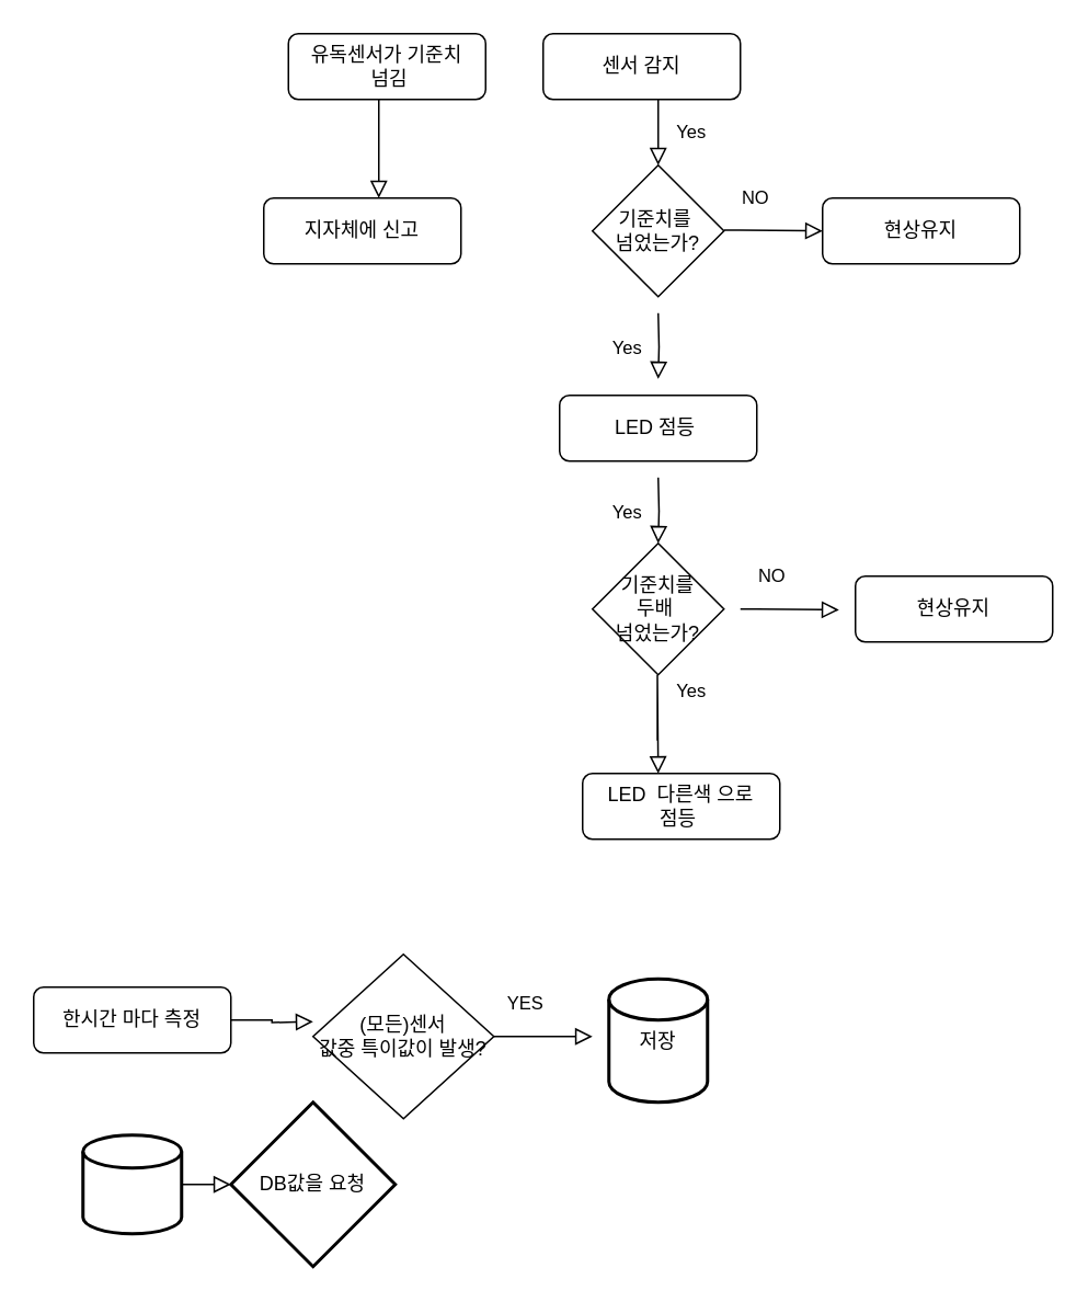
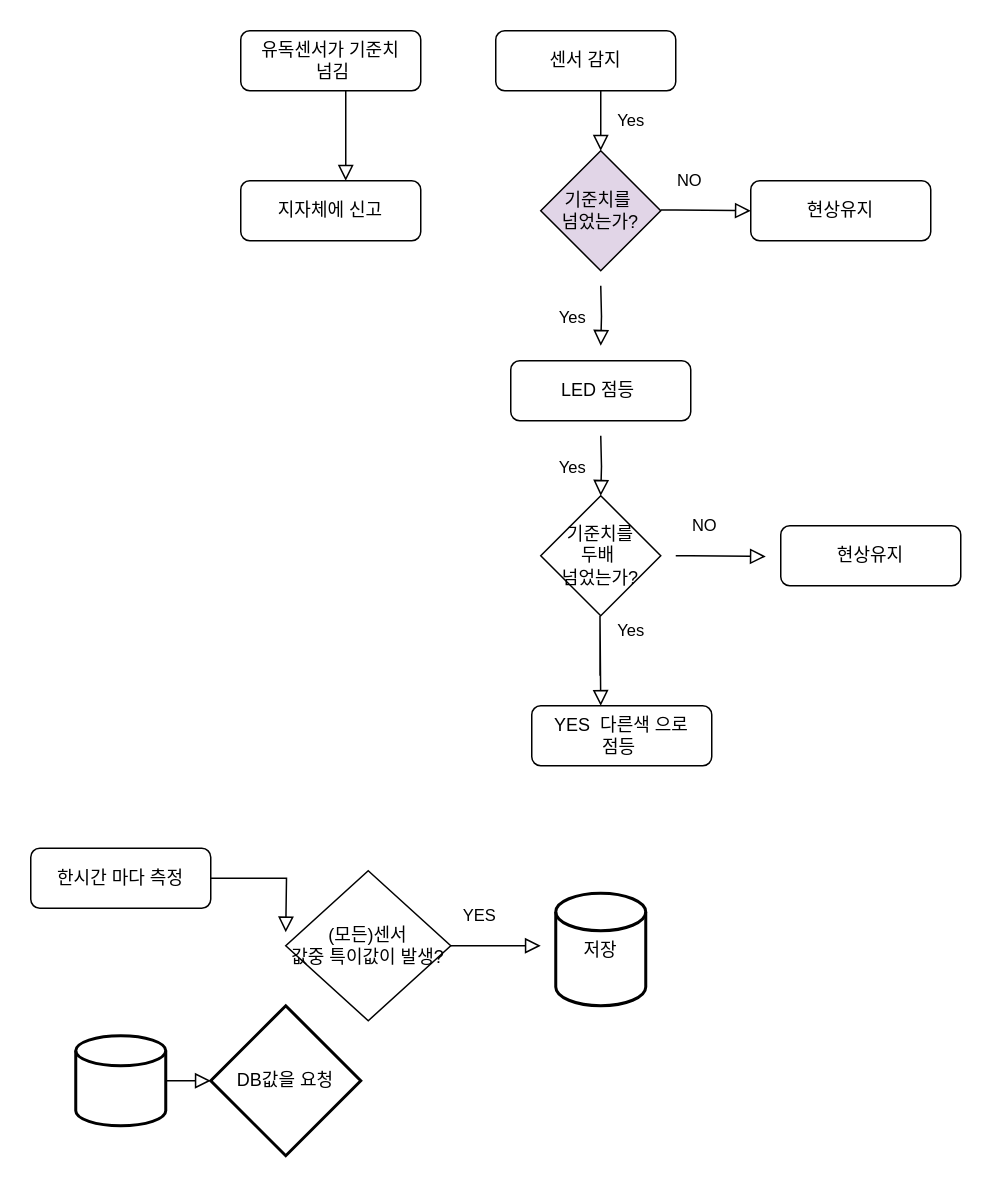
  <mxCell id="0" />
  <mxCell id="1" parent="0" />
  <mxCell id="2" value="" style="rounded=0;html=1;jettySize=auto;orthogonalLoop=1;fontSize=11;endArrow=block;endFill=0;endSize=8;strokeWidth=1;shadow=0;labelBackgroundColor=none;edgeStyle=orthogonalEdgeStyle;" parent="1" source="3" edge="1"><mxGeometry relative="1" as="geometry"><mxPoint x="230" y="120" as="targetPoint" /><Array as="points"><mxPoint x="230" y="90" /><mxPoint x="230" y="90" /></Array></mxGeometry></mxCell>
- <mxCell id="3" value="유독센서가 기준치&lt;br&gt;&amp;nbsp;넘김" style="rounded=1;whiteSpace=wrap;html=1;fontSize=12;glass=0;strokeWidth=1;shadow=0;" parent="1" vertex="1"><mxGeometry x="175" y="20" width="120" height="40" as="geometry" /></mxCell>
+ <mxCell id="3" value="유독센서가 기준치&lt;br&gt;&amp;nbsp;넘김" style="rounded=1;whiteSpace=wrap;html=1;fontSize=12;glass=0;strokeWidth=1;shadow=0;" parent="1" vertex="1"><mxGeometry x="160" y="20" width="120" height="40" as="geometry" /></mxCell>
  <mxCell id="4" value="Yes" style="rounded=0;html=1;jettySize=auto;orthogonalLoop=1;fontSize=11;endArrow=block;endFill=0;endSize=8;strokeWidth=1;shadow=0;labelBackgroundColor=none;edgeStyle=orthogonalEdgeStyle;" parent="1" edge="1"><mxGeometry y="20" relative="1" as="geometry"><mxPoint as="offset" /><mxPoint x="400" y="60" as="sourcePoint" /><mxPoint x="400" y="100" as="targetPoint" /><Array as="points"><mxPoint x="400" y="100" /><mxPoint x="400" y="100" /></Array></mxGeometry></mxCell>
  <mxCell id="5" value="LED 점등&amp;nbsp;" style="rounded=1;whiteSpace=wrap;html=1;fontSize=12;glass=0;strokeWidth=1;shadow=0;" parent="1" vertex="1"><mxGeometry x="340" y="240" width="120" height="40" as="geometry" /></mxCell>
  <mxCell id="6" value="지자체에 신고" style="rounded=1;whiteSpace=wrap;html=1;fontSize=12;glass=0;strokeWidth=1;shadow=0;" parent="1" vertex="1"><mxGeometry x="160" y="120" width="120" height="40" as="geometry" /></mxCell>
  <mxCell id="7" value="센서 감지" style="rounded=1;whiteSpace=wrap;html=1;fontSize=12;glass=0;strokeWidth=1;shadow=0;" parent="1" vertex="1"><mxGeometry x="330" y="20" width="120" height="40" as="geometry" /></mxCell>
- <mxCell id="8" value="기준치를&amp;nbsp;&lt;br&gt;넘었는가?" style="rhombus;whiteSpace=wrap;html=1;" vertex="1" parent="1"><mxGeometry x="360" y="100" width="80" height="80" as="geometry" /></mxCell>
+ <mxCell id="8" value="기준치를&amp;nbsp;&lt;br&gt;넘었는가?" style="rhombus;whiteSpace=wrap;html=1;fillColor=#e1d5e7;" vertex="1" parent="1"><mxGeometry x="360" y="100" width="80" height="80" as="geometry" /></mxCell>
  <mxCell id="9" value="Yes" style="rounded=0;html=1;jettySize=auto;orthogonalLoop=1;fontSize=11;endArrow=block;endFill=0;endSize=8;strokeWidth=1;shadow=0;labelBackgroundColor=none;edgeStyle=orthogonalEdgeStyle;" edge="1" parent="1"><mxGeometry y="20" relative="1" as="geometry"><mxPoint as="offset" /><mxPoint x="400" y="190" as="sourcePoint" /><mxPoint x="400" y="230" as="targetPoint" /></mxGeometry></mxCell>
  <mxCell id="10" value="NO" style="rounded=0;html=1;jettySize=auto;orthogonalLoop=1;fontSize=11;endArrow=block;endFill=0;endSize=8;strokeWidth=1;shadow=0;labelBackgroundColor=none;edgeStyle=orthogonalEdgeStyle;" edge="1" parent="1"><mxGeometry x="-0.375" y="20" relative="1" as="geometry"><mxPoint as="offset" /><mxPoint x="440" y="139.5" as="sourcePoint" /><mxPoint x="500" y="140" as="targetPoint" /><Array as="points"><mxPoint x="450" y="139.5" /></Array></mxGeometry></mxCell>
  <mxCell id="11" value="현상유지" style="rounded=1;whiteSpace=wrap;html=1;fontSize=12;glass=0;strokeWidth=1;shadow=0;" vertex="1" parent="1"><mxGeometry x="500" y="120" width="120" height="40" as="geometry" /></mxCell>
  <mxCell id="12" value="기준치를&lt;br&gt;두배&amp;nbsp;&lt;br&gt;넘었는가?" style="rhombus;whiteSpace=wrap;html=1;" vertex="1" parent="1"><mxGeometry x="360" y="330" width="80" height="80" as="geometry" /></mxCell>
  <mxCell id="13" value="Yes" style="rounded=0;html=1;jettySize=auto;orthogonalLoop=1;fontSize=11;endArrow=block;endFill=0;endSize=8;strokeWidth=1;shadow=0;labelBackgroundColor=none;edgeStyle=orthogonalEdgeStyle;" edge="1" parent="1"><mxGeometry y="20" relative="1" as="geometry"><mxPoint as="offset" /><mxPoint x="400" y="290" as="sourcePoint" /><mxPoint x="400" y="330" as="targetPoint" /></mxGeometry></mxCell>
  <mxCell id="14" value="Yes" style="rounded=0;html=1;jettySize=auto;orthogonalLoop=1;fontSize=11;endArrow=block;endFill=0;endSize=8;strokeWidth=1;shadow=0;labelBackgroundColor=none;edgeStyle=orthogonalEdgeStyle;" edge="1" parent="1"><mxGeometry y="20" relative="1" as="geometry"><mxPoint as="offset" /><mxPoint x="399.5" y="450" as="sourcePoint" /><mxPoint x="400" y="470" as="targetPoint" /><Array as="points"><mxPoint x="399.5" y="410" /><mxPoint x="399.5" y="410" /></Array></mxGeometry></mxCell>
- <mxCell id="15" value="LED&amp;nbsp; 다른색 으로 &lt;br&gt;점등&amp;nbsp;" style="rounded=1;whiteSpace=wrap;html=1;fontSize=12;glass=0;strokeWidth=1;shadow=0;" vertex="1" parent="1"><mxGeometry x="354" y="470" width="120" height="40" as="geometry" /></mxCell>
+ <mxCell id="15" value="YES&amp;nbsp; 다른색 으로 &lt;br&gt;점등&amp;nbsp;" style="rounded=1;whiteSpace=wrap;html=1;fontSize=12;glass=0;strokeWidth=1;shadow=0;" vertex="1" parent="1"><mxGeometry x="354" y="470" width="120" height="40" as="geometry" /></mxCell>
  <mxCell id="16" value="NO" style="rounded=0;html=1;jettySize=auto;orthogonalLoop=1;fontSize=11;endArrow=block;endFill=0;endSize=8;strokeWidth=1;shadow=0;labelBackgroundColor=none;edgeStyle=orthogonalEdgeStyle;" edge="1" parent="1"><mxGeometry x="-0.375" y="20" relative="1" as="geometry"><mxPoint as="offset" /><mxPoint x="450" y="370" as="sourcePoint" /><mxPoint x="510" y="370.5" as="targetPoint" /><Array as="points"><mxPoint x="460" y="370" /></Array></mxGeometry></mxCell>
  <mxCell id="17" value="현상유지" style="rounded=1;whiteSpace=wrap;html=1;fontSize=12;glass=0;strokeWidth=1;shadow=0;" vertex="1" parent="1"><mxGeometry x="520" y="350" width="120" height="40" as="geometry" /></mxCell>
- <mxCell id="18" value="한시간 마다 측정" style="rounded=1;whiteSpace=wrap;html=1;fontSize=12;glass=0;strokeWidth=1;shadow=0;" vertex="1" parent="1"><mxGeometry x="20" y="600" width="120" height="40" as="geometry" /></mxCell>
+ <mxCell id="18" value="한시간 마다 측정" style="rounded=1;whiteSpace=wrap;html=1;fontSize=12;glass=0;strokeWidth=1;shadow=0;" vertex="1" parent="1"><mxGeometry x="20" y="565" width="120" height="40" as="geometry" /></mxCell>
  <mxCell id="19" value="" style="rounded=0;html=1;jettySize=auto;orthogonalLoop=1;fontSize=11;endArrow=block;endFill=0;endSize=8;strokeWidth=1;shadow=0;labelBackgroundColor=none;edgeStyle=orthogonalEdgeStyle;exitX=1;exitY=0.5;exitDx=0;exitDy=0;" edge="1" parent="1" source="18"><mxGeometry x="-0.375" y="20" relative="1" as="geometry"><mxPoint as="offset" /><mxPoint x="160" y="620" as="sourcePoint" /><mxPoint x="190" y="621" as="targetPoint" /><Array as="points" /></mxGeometry></mxCell>
  <mxCell id="20" value="(모든)센서&lt;br&gt;값중 특이값이 발생?" style="rhombus;whiteSpace=wrap;html=1;" vertex="1" parent="1"><mxGeometry x="190" y="580" width="110" height="100" as="geometry" /></mxCell>
  <mxCell id="21" value="YES" style="rounded=0;html=1;jettySize=auto;orthogonalLoop=1;fontSize=11;endArrow=block;endFill=0;endSize=8;strokeWidth=1;shadow=0;labelBackgroundColor=none;edgeStyle=orthogonalEdgeStyle;exitX=1;exitY=0.5;exitDx=0;exitDy=0;" edge="1" parent="1" source="20"><mxGeometry x="-0.375" y="20" relative="1" as="geometry"><mxPoint as="offset" /><mxPoint x="320" y="620" as="sourcePoint" /><mxPoint x="360" y="630" as="targetPoint" /><Array as="points"><mxPoint x="340" y="630" /><mxPoint x="340" y="630" /></Array></mxGeometry></mxCell>
  <mxCell id="22" value="저장" style="strokeWidth=2;html=1;shape=mxgraph.flowchart.database;whiteSpace=wrap;" vertex="1" parent="1"><mxGeometry x="370" y="595" width="60" height="75" as="geometry" /></mxCell>
  <mxCell id="23" value="" style="strokeWidth=2;html=1;shape=mxgraph.flowchart.database;whiteSpace=wrap;" vertex="1" parent="1"><mxGeometry x="50" y="690" width="60" height="60" as="geometry" /></mxCell>
  <mxCell id="24" value="DB값을 요청" style="strokeWidth=2;html=1;shape=mxgraph.flowchart.decision;whiteSpace=wrap;" vertex="1" parent="1"><mxGeometry x="140" y="670" width="100" height="100" as="geometry" /></mxCell>
  <mxCell id="25" value="" style="rounded=0;html=1;jettySize=auto;orthogonalLoop=1;fontSize=11;endArrow=block;endFill=0;endSize=8;strokeWidth=1;shadow=0;labelBackgroundColor=none;edgeStyle=orthogonalEdgeStyle;exitX=1;exitY=0.5;exitDx=0;exitDy=0;exitPerimeter=0;" edge="1" parent="1" source="23" target="24"><mxGeometry x="-0.375" y="20" relative="1" as="geometry"><mxPoint as="offset" /><mxPoint x="140" y="680" as="sourcePoint" /><mxPoint x="130" y="720" as="targetPoint" /><Array as="points" /></mxGeometry></mxCell>
